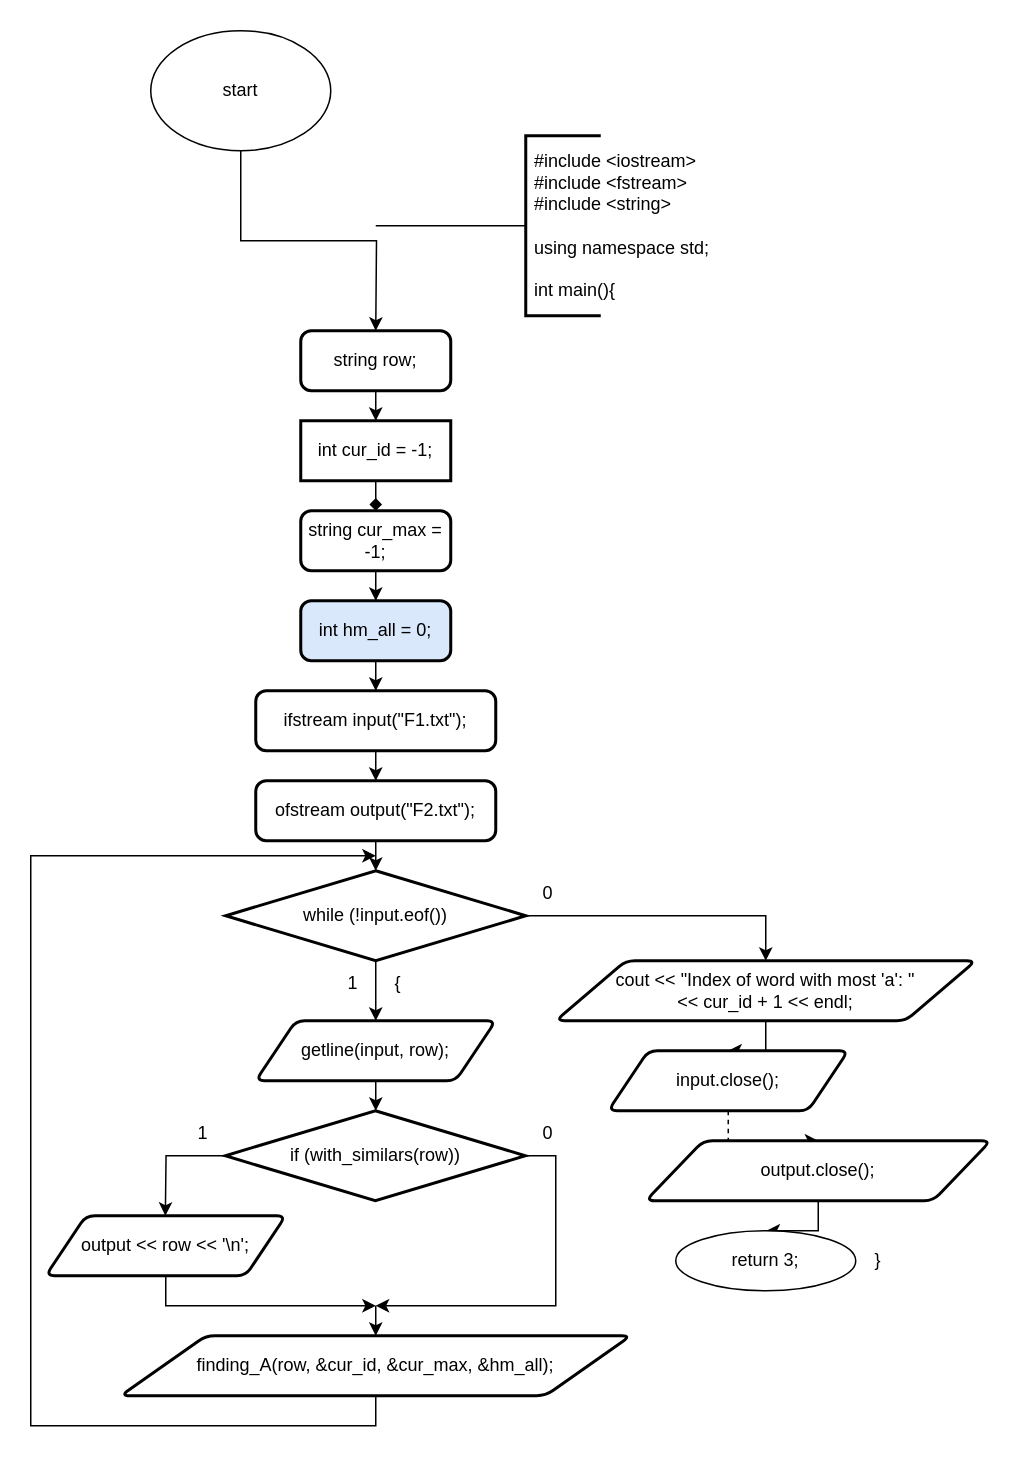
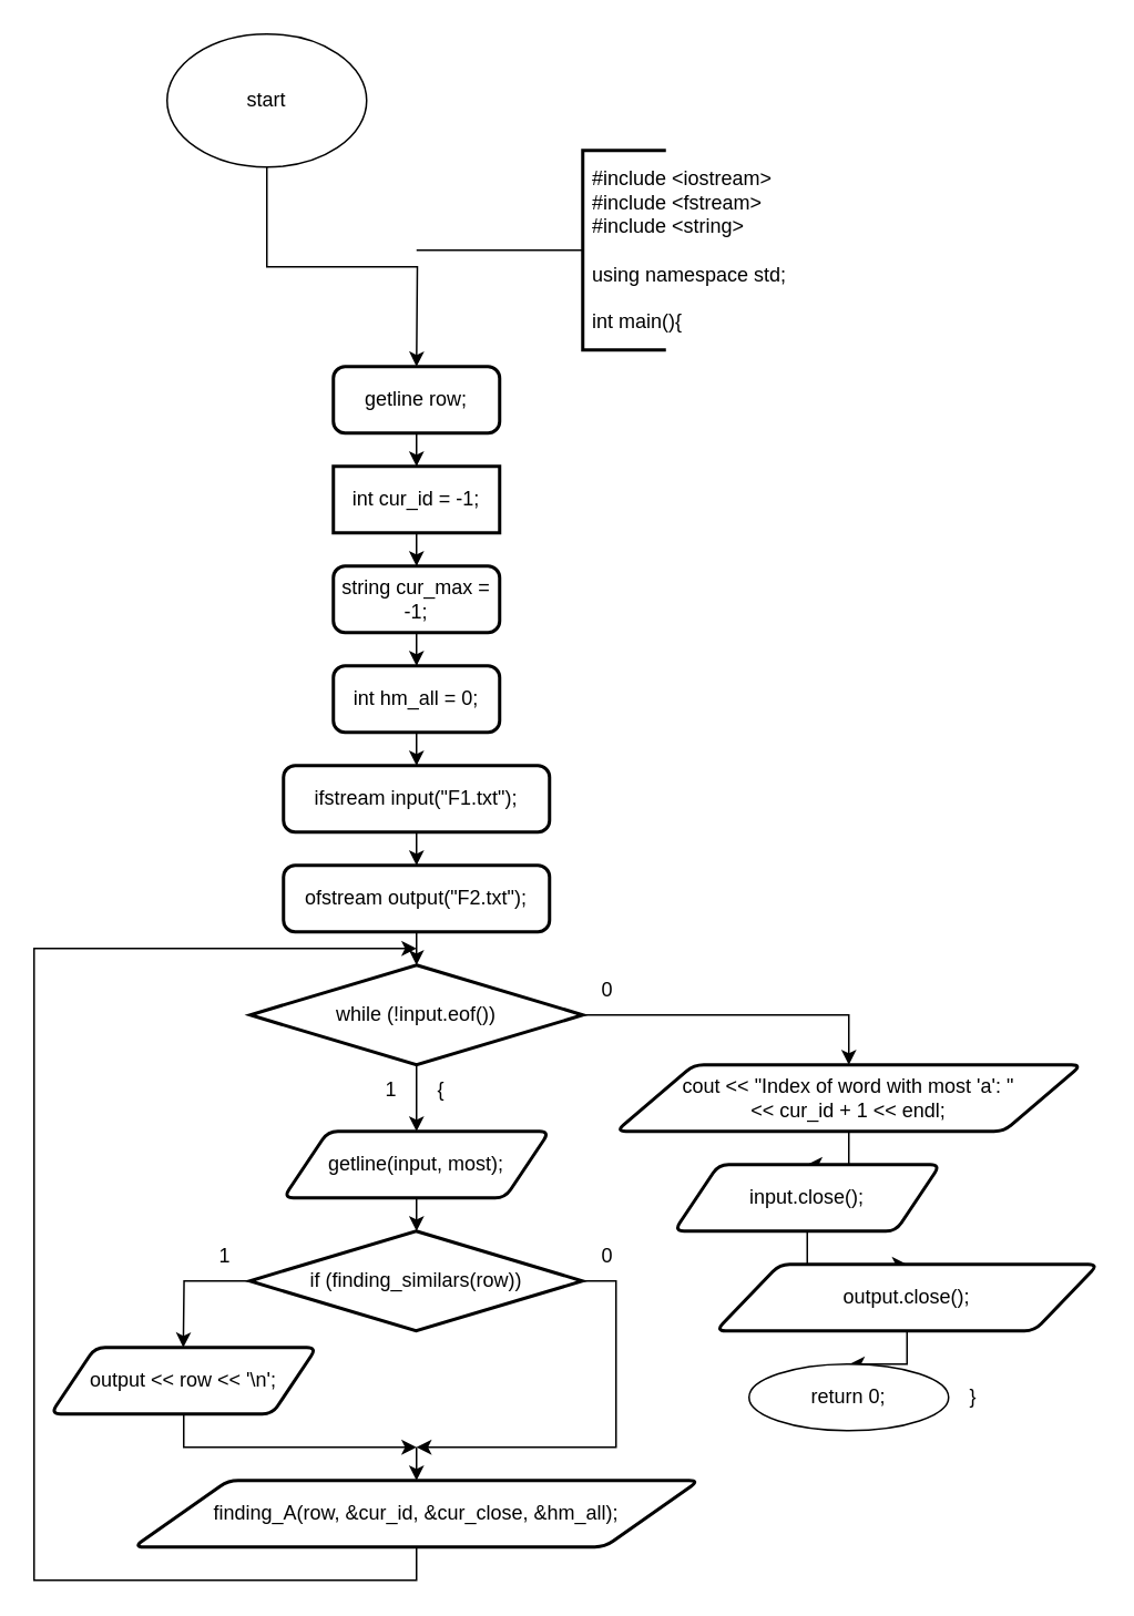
  <mxCell id="0" />
  <mxCell id="1" parent="0" />
  <mxCell id="2" value="start" style="ellipse;whiteSpace=wrap;html=1;" vertex="1" parent="1"><mxGeometry x="100" y="20" width="120" height="80" as="geometry" /></mxCell>
  <mxCell id="3" value="" style="endArrow=classic;html=1;rounded=0;labelBackgroundColor=default;strokeColor=default;align=center;verticalAlign=middle;fontFamily=Helvetica;fontSize=11;fontColor=default;shape=connector;edgeStyle=orthogonalEdgeStyle;exitX=0.5;exitY=1;exitDx=0;exitDy=0;" edge="1" source="2" parent="1"><mxGeometry width="50" height="50" relative="1" as="geometry"><mxPoint x="300.29" y="190" as="sourcePoint" /><mxPoint x="250" y="220" as="targetPoint" /></mxGeometry></mxCell>
  <mxCell id="4" style="edgeStyle=orthogonalEdgeStyle;rounded=0;orthogonalLoop=1;jettySize=auto;html=1;exitX=0;exitY=0.5;exitDx=0;exitDy=0;exitPerimeter=0;endArrow=none;endFill=0;strokeWidth=1;" edge="1" source="5" parent="1"><mxGeometry relative="1" as="geometry"><mxPoint x="250" y="150" as="targetPoint" /><mxPoint x="310" y="150" as="sourcePoint" /></mxGeometry></mxCell>
  <mxCell id="5" value="" style="strokeWidth=2;html=1;shape=mxgraph.flowchart.annotation_1;align=left;pointerEvents=1;" vertex="1" parent="1"><mxGeometry x="350" y="90" width="50" height="120" as="geometry" /></mxCell>
  <mxCell id="6" value="&lt;div&gt;#include &amp;lt;iostream&amp;gt;&lt;/div&gt;&lt;div&gt;#include &amp;lt;fstream&amp;gt;&lt;/div&gt;#include &amp;lt;string&amp;gt;&lt;br&gt;&lt;br&gt;using namespace std;&lt;br&gt;&lt;br&gt;int main(){" style="text;strokeColor=none;fillColor=none;align=left;verticalAlign=middle;spacingLeft=4;spacingRight=4;overflow=hidden;points=[[0,0.5],[1,0.5]];portConstraint=eastwest;rotatable=0;whiteSpace=wrap;html=1;" vertex="1" parent="1"><mxGeometry x="350" y="90" width="220" height="120" as="geometry" /></mxCell>
  <mxCell id="7" style="edgeStyle=orthogonalEdgeStyle;rounded=0;orthogonalLoop=1;jettySize=auto;html=1;exitX=0.5;exitY=1;exitDx=0;exitDy=0;" edge="1" parent="1" source="8" target="10"><mxGeometry relative="1" as="geometry"><mxPoint x="250" y="280" as="targetPoint" /></mxGeometry></mxCell>
- <mxCell id="8" value="string row;" style="rounded=1;whiteSpace=wrap;html=1;absoluteArcSize=1;arcSize=14;strokeWidth=2;" vertex="1" parent="1"><mxGeometry x="200" y="220" width="100" height="40" as="geometry" /></mxCell>
- <mxCell id="9" style="edgeStyle=orthogonalEdgeStyle;rounded=0;orthogonalLoop=1;jettySize=auto;html=1;exitX=0.5;exitY=1;exitDx=0;exitDy=0;endArrow=diamond;" edge="1" parent="1" source="10" target="12"><mxGeometry relative="1" as="geometry"><mxPoint x="250" y="370" as="targetPoint" /></mxGeometry></mxCell>
+ <mxCell id="8" value="getline row;" style="rounded=1;whiteSpace=wrap;html=1;absoluteArcSize=1;arcSize=14;strokeWidth=2;" vertex="1" parent="1"><mxGeometry x="200" y="220" width="100" height="40" as="geometry" /></mxCell>
+ <mxCell id="9" style="edgeStyle=orthogonalEdgeStyle;rounded=0;orthogonalLoop=1;jettySize=auto;html=1;exitX=0.5;exitY=1;exitDx=0;exitDy=0;" edge="1" parent="1" source="10" target="12"><mxGeometry relative="1" as="geometry"><mxPoint x="250" y="370" as="targetPoint" /></mxGeometry></mxCell>
  <mxCell id="10" value="int cur_id = -1;" style="whiteSpace=wrap;html=1;absoluteArcSize=1;arcSize=14;strokeWidth=2;rounded=0;" vertex="1" parent="1"><mxGeometry x="200" y="280" width="100" height="40" as="geometry" /></mxCell>
  <mxCell id="11" style="edgeStyle=orthogonalEdgeStyle;rounded=0;orthogonalLoop=1;jettySize=auto;html=1;exitX=0.5;exitY=1;exitDx=0;exitDy=0;" edge="1" parent="1" source="12" target="14"><mxGeometry relative="1" as="geometry"><mxPoint x="250" y="420" as="targetPoint" /></mxGeometry></mxCell>
  <mxCell id="12" value="string cur_max = -1;" style="rounded=1;whiteSpace=wrap;html=1;absoluteArcSize=1;arcSize=14;strokeWidth=2;" vertex="1" parent="1"><mxGeometry x="200" y="340" width="100" height="40" as="geometry" /></mxCell>
  <mxCell id="13" style="edgeStyle=orthogonalEdgeStyle;rounded=0;orthogonalLoop=1;jettySize=auto;html=1;exitX=0.5;exitY=1;exitDx=0;exitDy=0;" edge="1" parent="1" source="14" target="16"><mxGeometry relative="1" as="geometry"><mxPoint x="250" y="480" as="targetPoint" /></mxGeometry></mxCell>
- <mxCell id="14" value="int hm_all = 0;" style="rounded=1;whiteSpace=wrap;html=1;absoluteArcSize=1;arcSize=14;strokeWidth=2;fillColor=#dae8fc;" vertex="1" parent="1"><mxGeometry x="200" y="400" width="100" height="40" as="geometry" /></mxCell>
+ <mxCell id="14" value="int hm_all = 0;" style="rounded=1;whiteSpace=wrap;html=1;absoluteArcSize=1;arcSize=14;strokeWidth=2;" vertex="1" parent="1"><mxGeometry x="200" y="400" width="100" height="40" as="geometry" /></mxCell>
  <mxCell id="15" style="edgeStyle=orthogonalEdgeStyle;rounded=0;orthogonalLoop=1;jettySize=auto;html=1;exitX=0.5;exitY=1;exitDx=0;exitDy=0;" edge="1" parent="1" source="16" target="18"><mxGeometry relative="1" as="geometry"><mxPoint x="250" y="540" as="targetPoint" /></mxGeometry></mxCell>
  <mxCell id="16" value="ifstream input(&quot;F1.txt&quot;);" style="rounded=1;whiteSpace=wrap;html=1;absoluteArcSize=1;arcSize=14;strokeWidth=2;" vertex="1" parent="1"><mxGeometry x="170" y="460" width="160" height="40" as="geometry" /></mxCell>
  <mxCell id="17" style="edgeStyle=orthogonalEdgeStyle;rounded=0;orthogonalLoop=1;jettySize=auto;html=1;exitX=0.5;exitY=1;exitDx=0;exitDy=0;" edge="1" parent="1" source="18"><mxGeometry relative="1" as="geometry"><mxPoint x="250" y="580" as="targetPoint" /></mxGeometry></mxCell>
  <mxCell id="18" value="ofstream output(&quot;F2.txt&quot;);" style="rounded=1;whiteSpace=wrap;html=1;absoluteArcSize=1;arcSize=14;strokeWidth=2;" vertex="1" parent="1"><mxGeometry x="170" y="520" width="160" height="40" as="geometry" /></mxCell>
  <mxCell id="19" style="edgeStyle=orthogonalEdgeStyle;rounded=0;orthogonalLoop=1;jettySize=auto;html=1;exitX=1;exitY=0.5;exitDx=0;exitDy=0;exitPerimeter=0;" edge="1" source="21" parent="1"><mxGeometry relative="1" as="geometry"><mxPoint x="510" y="640" as="targetPoint" /><Array as="points"><mxPoint x="510" y="610" /></Array></mxGeometry></mxCell>
  <mxCell id="20" style="edgeStyle=orthogonalEdgeStyle;rounded=0;orthogonalLoop=1;jettySize=auto;html=1;exitX=0.5;exitY=1;exitDx=0;exitDy=0;exitPerimeter=0;" edge="1" source="21" parent="1"><mxGeometry relative="1" as="geometry"><mxPoint x="250" y="680" as="targetPoint" /></mxGeometry></mxCell>
  <mxCell id="21" value="while (!input.eof())" style="strokeWidth=2;html=1;shape=mxgraph.flowchart.decision;whiteSpace=wrap;" vertex="1" parent="1"><mxGeometry x="150" y="580" width="200" height="60" as="geometry" /></mxCell>
  <mxCell id="22" value="1" style="text;html=1;strokeColor=none;fillColor=none;align=center;verticalAlign=middle;whiteSpace=wrap;rounded=0;" vertex="1" parent="1"><mxGeometry x="220" y="640" width="30" height="30" as="geometry" /></mxCell>
  <mxCell id="23" value="0" style="text;html=1;strokeColor=none;fillColor=none;align=center;verticalAlign=middle;whiteSpace=wrap;rounded=0;" vertex="1" parent="1"><mxGeometry x="350" y="580" width="30" height="30" as="geometry" /></mxCell>
  <mxCell id="24" value="{" style="text;html=1;strokeColor=none;fillColor=none;align=center;verticalAlign=middle;whiteSpace=wrap;rounded=0;" vertex="1" parent="1"><mxGeometry x="250" y="640" width="30" height="30" as="geometry" /></mxCell>
  <mxCell id="25" style="edgeStyle=orthogonalEdgeStyle;rounded=0;orthogonalLoop=1;jettySize=auto;html=1;exitX=0.5;exitY=1;exitDx=0;exitDy=0;" edge="1" parent="1" source="26"><mxGeometry relative="1" as="geometry"><mxPoint x="250.034" y="740" as="targetPoint" /></mxGeometry></mxCell>
- <mxCell id="26" value="getline(input, row);" style="shape=parallelogram;html=1;strokeWidth=2;perimeter=parallelogramPerimeter;whiteSpace=wrap;rounded=1;arcSize=12;size=0.167;" vertex="1" parent="1"><mxGeometry x="170" y="680" width="160" height="40" as="geometry" /></mxCell>
+ <mxCell id="26" value="getline(input, most);" style="shape=parallelogram;html=1;strokeWidth=2;perimeter=parallelogramPerimeter;whiteSpace=wrap;rounded=1;arcSize=12;size=0.167;" vertex="1" parent="1"><mxGeometry x="170" y="680" width="160" height="40" as="geometry" /></mxCell>
  <mxCell id="27" style="edgeStyle=orthogonalEdgeStyle;rounded=0;orthogonalLoop=1;jettySize=auto;html=1;exitX=0;exitY=0.5;exitDx=0;exitDy=0;exitPerimeter=0;" edge="1" source="29" parent="1"><mxGeometry relative="1" as="geometry"><mxPoint x="109.74" y="810" as="targetPoint" /></mxGeometry></mxCell>
  <mxCell id="28" style="edgeStyle=orthogonalEdgeStyle;rounded=0;orthogonalLoop=1;jettySize=auto;html=1;exitX=1;exitY=0.5;exitDx=0;exitDy=0;exitPerimeter=0;" edge="1" source="29" parent="1"><mxGeometry relative="1" as="geometry"><mxPoint x="250" y="870" as="targetPoint" /><Array as="points"><mxPoint x="370" y="770" /><mxPoint x="370" y="870" /></Array></mxGeometry></mxCell>
- <mxCell id="29" value="if (with_similars(row))" style="strokeWidth=2;html=1;shape=mxgraph.flowchart.decision;whiteSpace=wrap;" vertex="1" parent="1"><mxGeometry x="149.74" y="740" width="200" height="60" as="geometry" /></mxCell>
+ <mxCell id="29" value="if (finding_similars(row))" style="strokeWidth=2;html=1;shape=mxgraph.flowchart.decision;whiteSpace=wrap;" vertex="1" parent="1"><mxGeometry x="149.74" y="740" width="200" height="60" as="geometry" /></mxCell>
  <mxCell id="30" value="1" style="text;html=1;strokeColor=none;fillColor=none;align=center;verticalAlign=middle;whiteSpace=wrap;rounded=0;" vertex="1" parent="1"><mxGeometry x="119.74" y="740" width="30" height="30" as="geometry" /></mxCell>
  <mxCell id="31" value="0" style="text;html=1;strokeColor=none;fillColor=none;align=center;verticalAlign=middle;whiteSpace=wrap;rounded=0;" vertex="1" parent="1"><mxGeometry x="349.74" y="740" width="30" height="30" as="geometry" /></mxCell>
  <mxCell id="32" style="edgeStyle=orthogonalEdgeStyle;rounded=0;orthogonalLoop=1;jettySize=auto;html=1;exitX=0.5;exitY=1;exitDx=0;exitDy=0;" edge="1" parent="1" source="33"><mxGeometry relative="1" as="geometry"><mxPoint x="250" y="870" as="targetPoint" /><Array as="points"><mxPoint x="110" y="870" /></Array></mxGeometry></mxCell>
  <mxCell id="33" value="output &amp;lt;&amp;lt; row &amp;lt;&amp;lt; '\n';" style="shape=parallelogram;html=1;strokeWidth=2;perimeter=parallelogramPerimeter;whiteSpace=wrap;rounded=1;arcSize=12;size=0.167;" vertex="1" parent="1"><mxGeometry x="30" y="810" width="160" height="40" as="geometry" /></mxCell>
  <mxCell id="34" value="" style="endArrow=classic;html=1;rounded=0;" edge="1" parent="1"><mxGeometry width="50" height="50" relative="1" as="geometry"><mxPoint x="250" y="870" as="sourcePoint" /><mxPoint x="250" y="890" as="targetPoint" /></mxGeometry></mxCell>
  <mxCell id="35" style="edgeStyle=orthogonalEdgeStyle;rounded=0;orthogonalLoop=1;jettySize=auto;html=1;exitX=0.5;exitY=1;exitDx=0;exitDy=0;" edge="1" parent="1" source="36"><mxGeometry relative="1" as="geometry"><mxPoint x="250" y="570" as="targetPoint" /><Array as="points"><mxPoint x="250" y="950" /><mxPoint x="20" y="950" /><mxPoint x="20" y="570" /></Array></mxGeometry></mxCell>
- <mxCell id="36" value="finding_A(row, &amp;amp;cur_id, &amp;amp;cur_max, &amp;amp;hm_all);" style="shape=parallelogram;html=1;strokeWidth=2;perimeter=parallelogramPerimeter;whiteSpace=wrap;rounded=1;arcSize=12;size=0.167;" vertex="1" parent="1"><mxGeometry x="80" y="890" width="340" height="40" as="geometry" /></mxCell>
+ <mxCell id="36" value="finding_A(row, &amp;amp;cur_id, &amp;amp;cur_close, &amp;amp;hm_all);" style="shape=parallelogram;html=1;strokeWidth=2;perimeter=parallelogramPerimeter;whiteSpace=wrap;rounded=1;arcSize=12;size=0.167;" vertex="1" parent="1"><mxGeometry x="80" y="890" width="340" height="40" as="geometry" /></mxCell>
  <mxCell id="37" style="edgeStyle=orthogonalEdgeStyle;rounded=0;orthogonalLoop=1;jettySize=auto;html=1;exitX=0.5;exitY=1;exitDx=0;exitDy=0;" edge="1" parent="1" source="38" target="40"><mxGeometry relative="1" as="geometry"><mxPoint x="510" y="720" as="targetPoint" /></mxGeometry></mxCell>
  <mxCell id="38" value="cout &amp;lt;&amp;lt; &quot;Index of word with most 'a': &quot; &lt;br&gt;&amp;lt;&amp;lt; cur_id + 1 &amp;lt;&amp;lt; endl;" style="shape=parallelogram;html=1;strokeWidth=2;perimeter=parallelogramPerimeter;whiteSpace=wrap;rounded=1;arcSize=12;size=0.167;" vertex="1" parent="1"><mxGeometry x="370" y="640" width="280" height="40" as="geometry" /></mxCell>
- <mxCell id="39" style="edgeStyle=orthogonalEdgeStyle;rounded=0;orthogonalLoop=1;jettySize=auto;html=1;exitX=0.5;exitY=1;exitDx=0;exitDy=0;dashed=1;" edge="1" parent="1" source="40" target="42"><mxGeometry relative="1" as="geometry"><mxPoint x="510" y="780" as="targetPoint" /></mxGeometry></mxCell>
+ <mxCell id="39" style="edgeStyle=orthogonalEdgeStyle;rounded=0;orthogonalLoop=1;jettySize=auto;html=1;exitX=0.5;exitY=1;exitDx=0;exitDy=0;" edge="1" parent="1" source="40" target="42"><mxGeometry relative="1" as="geometry"><mxPoint x="510" y="780" as="targetPoint" /></mxGeometry></mxCell>
  <mxCell id="40" value="input.close();" style="shape=parallelogram;html=1;strokeWidth=2;perimeter=parallelogramPerimeter;whiteSpace=wrap;rounded=1;arcSize=12;size=0.167;" vertex="1" parent="1"><mxGeometry x="405" y="700" width="160" height="40" as="geometry" /></mxCell>
  <mxCell id="41" style="edgeStyle=orthogonalEdgeStyle;rounded=0;orthogonalLoop=1;jettySize=auto;html=1;exitX=0.5;exitY=1;exitDx=0;exitDy=0;" edge="1" parent="1" source="42"><mxGeometry relative="1" as="geometry"><mxPoint x="510" y="820" as="targetPoint" /></mxGeometry></mxCell>
  <mxCell id="42" value="output.close();" style="shape=parallelogram;html=1;strokeWidth=2;perimeter=parallelogramPerimeter;whiteSpace=wrap;rounded=1;arcSize=12;size=0.167;" vertex="1" parent="1"><mxGeometry x="430" y="760" width="230" height="40" as="geometry" /></mxCell>
- <mxCell id="43" value="return 3;" style="ellipse;whiteSpace=wrap;html=1;" vertex="1" parent="1"><mxGeometry x="450" y="820" width="120" height="40" as="geometry" /></mxCell>
+ <mxCell id="43" value="return 0;" style="ellipse;whiteSpace=wrap;html=1;" vertex="1" parent="1"><mxGeometry x="450" y="820" width="120" height="40" as="geometry" /></mxCell>
  <mxCell id="44" value="}" style="text;html=1;strokeColor=none;fillColor=none;align=center;verticalAlign=middle;whiteSpace=wrap;rounded=0;" vertex="1" parent="1"><mxGeometry x="570" y="825" width="30" height="30" as="geometry" /></mxCell>
